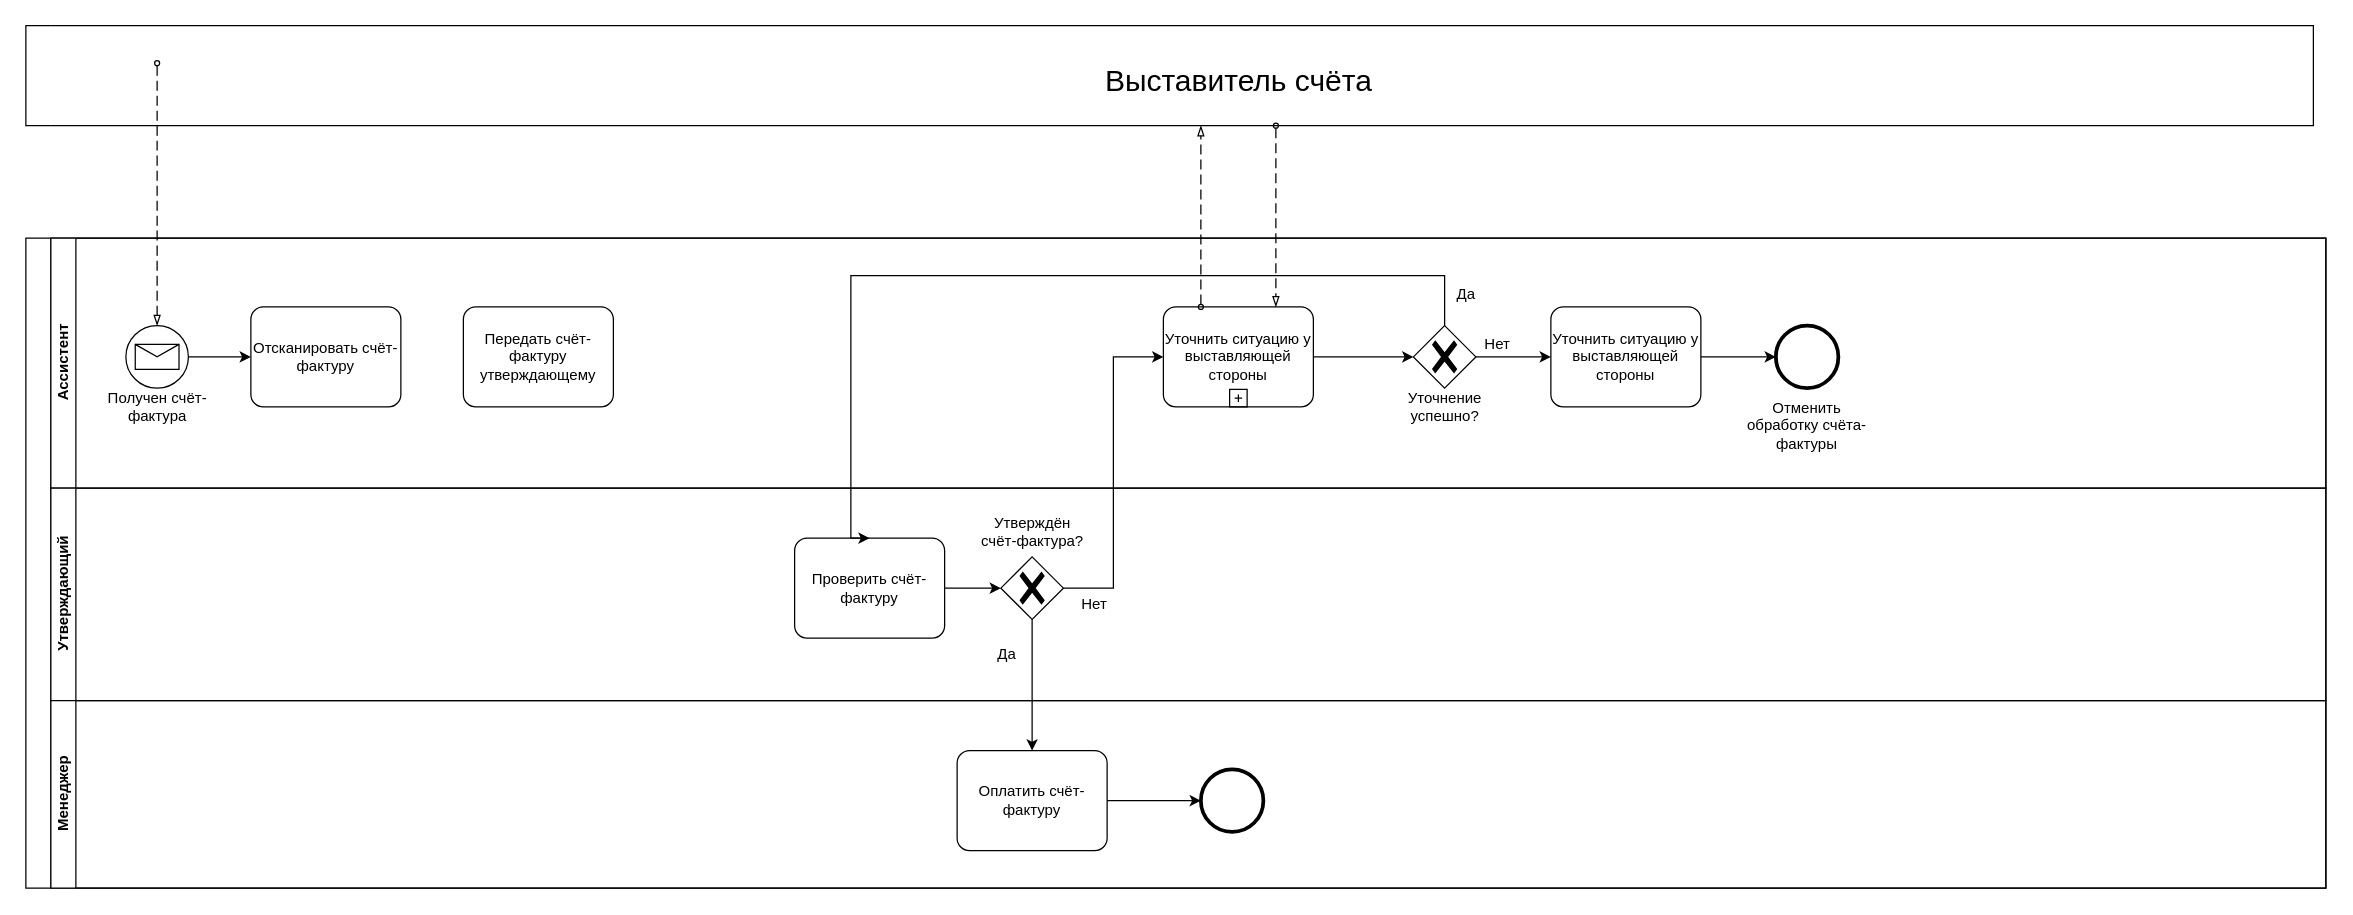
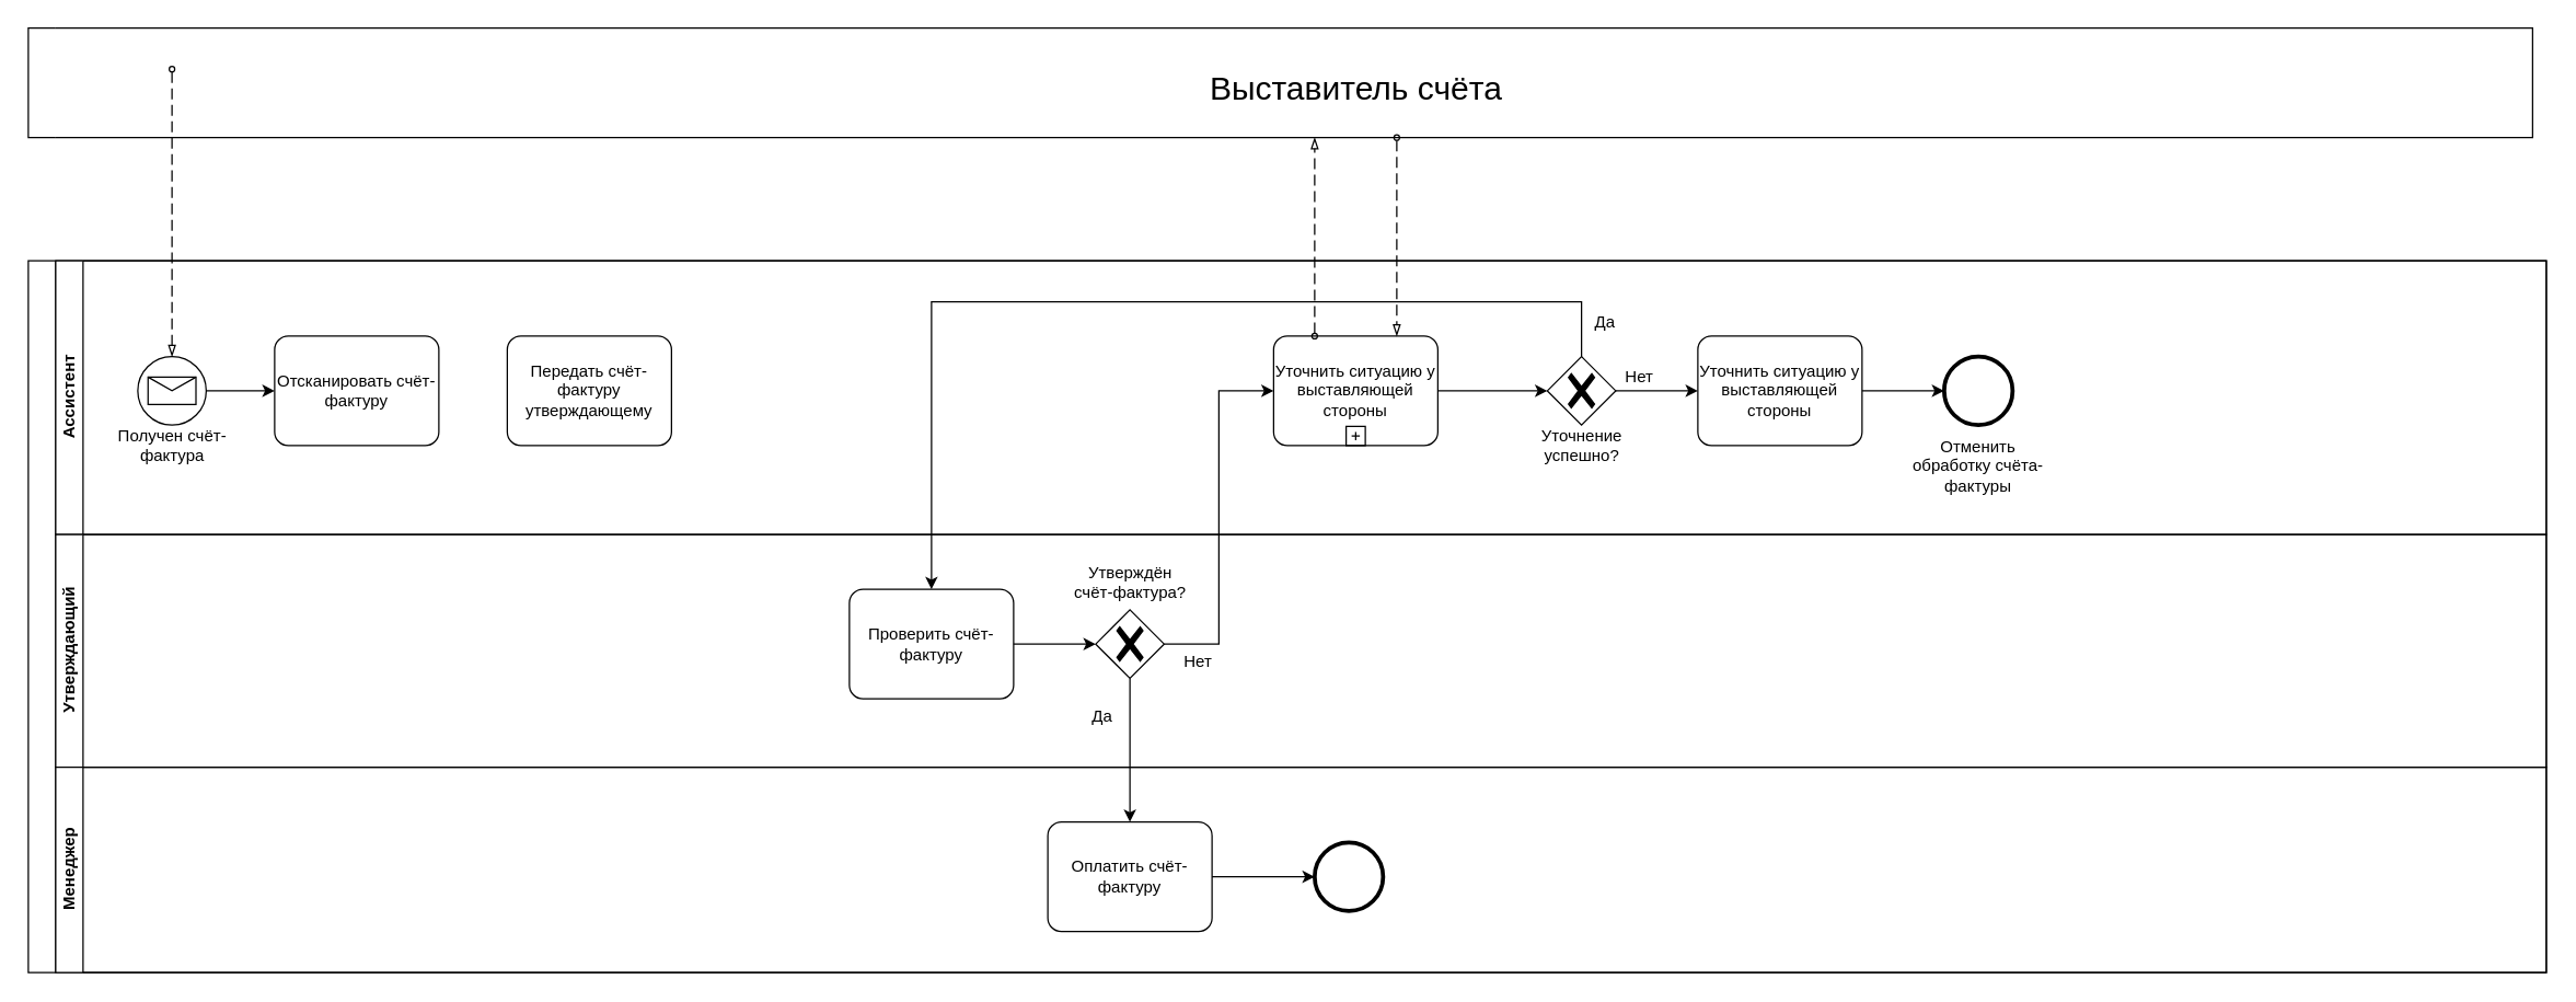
  <mxCell id="0" />
  <mxCell id="1" parent="0" />
  <mxCell id="2" value="" style="swimlane;html=1;startSize=20;fontStyle=0;collapsible=0;horizontal=0;swimlaneLine=0;fillColor=none;whiteSpace=wrap;" vertex="1" parent="1"><mxGeometry x="20" y="20" width="1830" height="80" as="geometry" /></mxCell>
  <mxCell id="3" value="&lt;font style=&quot;font-size: 24px;&quot;&gt;Выставитель счёта&lt;/font&gt;" style="text;html=1;align=center;verticalAlign=middle;resizable=0;points=[];autosize=1;strokeColor=none;fillColor=none;" vertex="1" parent="2"><mxGeometry x="850" y="25" width="240" height="40" as="geometry" /></mxCell>
  <mxCell id="4" value="" style="swimlane;html=1;childLayout=stackLayout;resizeParent=1;resizeParentMax=0;horizontal=0;startSize=20;horizontalStack=0;whiteSpace=wrap;" vertex="1" parent="1"><mxGeometry x="20" y="190" width="1840" height="520" as="geometry" /></mxCell>
  <mxCell id="5" value="Ассистент" style="swimlane;html=1;startSize=20;horizontal=0;" vertex="1" parent="4"><mxGeometry x="20" width="1820" height="200" as="geometry" /></mxCell>
  <mxCell id="6" value="" style="points=[[0.145,0.145,0],[0.5,0,0],[0.855,0.145,0],[1,0.5,0],[0.855,0.855,0],[0.5,1,0],[0.145,0.855,0],[0,0.5,0]];shape=mxgraph.bpmn.event;html=1;verticalLabelPosition=bottom;labelBackgroundColor=#ffffff;verticalAlign=top;align=center;perimeter=ellipsePerimeter;outlineConnect=0;aspect=fixed;outline=standard;symbol=message;" vertex="1" parent="5"><mxGeometry x="60" y="70" width="50" height="50" as="geometry" /></mxCell>
  <mxCell id="7" value="Получен счёт-фактура" style="text;html=1;align=center;verticalAlign=middle;whiteSpace=wrap;rounded=0;" vertex="1" parent="5"><mxGeometry x="42.5" y="120" width="85" height="30" as="geometry" /></mxCell>
  <mxCell id="8" value="Отсканировать счёт-фактуру" style="points=[[0.25,0,0],[0.5,0,0],[0.75,0,0],[1,0.25,0],[1,0.5,0],[1,0.75,0],[0.75,1,0],[0.5,1,0],[0.25,1,0],[0,0.75,0],[0,0.5,0],[0,0.25,0]];shape=mxgraph.bpmn.task;whiteSpace=wrap;rectStyle=rounded;size=10;html=1;container=1;expand=0;collapsible=0;taskMarker=abstract;" vertex="1" parent="5"><mxGeometry x="160" y="55" width="120" height="80" as="geometry" /></mxCell>
  <mxCell id="9" style="edgeStyle=orthogonalEdgeStyle;rounded=0;orthogonalLoop=1;jettySize=auto;html=1;entryX=0;entryY=0.5;entryDx=0;entryDy=0;entryPerimeter=0;" edge="1" parent="5" source="6" target="8"><mxGeometry relative="1" as="geometry" /></mxCell>
  <mxCell id="10" value="Передать счёт-фактуру утверждающему" style="points=[[0.25,0,0],[0.5,0,0],[0.75,0,0],[1,0.25,0],[1,0.5,0],[1,0.75,0],[0.75,1,0],[0.5,1,0],[0.25,1,0],[0,0.75,0],[0,0.5,0],[0,0.25,0]];shape=mxgraph.bpmn.task;whiteSpace=wrap;rectStyle=rounded;size=10;html=1;container=1;expand=0;collapsible=0;taskMarker=abstract;" vertex="1" parent="5"><mxGeometry x="330" y="55" width="120" height="80" as="geometry" /></mxCell>
  <mxCell id="11" style="edgeStyle=orthogonalEdgeStyle;rounded=0;orthogonalLoop=1;jettySize=auto;html=1;entryX=0;entryY=0.5;entryDx=0;entryDy=0;entryPerimeter=0;exitX=1;exitY=0.5;exitDx=0;exitDy=0;exitPerimeter=0;" edge="1" parent="5" source="21" target="12"><mxGeometry relative="1" as="geometry"><mxPoint x="1010" y="95" as="sourcePoint" /><mxPoint x="1090" y="95" as="targetPoint" /></mxGeometry></mxCell>
  <mxCell id="12" value="" style="points=[[0.25,0.25,0],[0.5,0,0],[0.75,0.25,0],[1,0.5,0],[0.75,0.75,0],[0.5,1,0],[0.25,0.75,0],[0,0.5,0]];shape=mxgraph.bpmn.gateway2;html=1;verticalLabelPosition=bottom;labelBackgroundColor=#ffffff;verticalAlign=top;align=center;perimeter=rhombusPerimeter;outlineConnect=0;outline=none;symbol=none;gwType=exclusive;" vertex="1" parent="5"><mxGeometry x="1090" y="70" width="50" height="50" as="geometry" /></mxCell>
  <mxCell id="13" value="Уточнение успешно?" style="text;html=1;align=center;verticalAlign=middle;whiteSpace=wrap;rounded=0;" vertex="1" parent="5"><mxGeometry x="1072.5" y="120" width="85" height="30" as="geometry" /></mxCell>
  <mxCell id="14" value="Да" style="text;html=1;align=center;verticalAlign=middle;whiteSpace=wrap;rounded=0;" vertex="1" parent="5"><mxGeometry x="1090" y="30" width="85" height="30" as="geometry" /></mxCell>
  <mxCell id="15" value="Уточнить ситуацию у выставляющей стороны" style="points=[[0.25,0,0],[0.5,0,0],[0.75,0,0],[1,0.25,0],[1,0.5,0],[1,0.75,0],[0.75,1,0],[0.5,1,0],[0.25,1,0],[0,0.75,0],[0,0.5,0],[0,0.25,0]];shape=mxgraph.bpmn.task;whiteSpace=wrap;rectStyle=rounded;size=10;html=1;container=1;expand=0;collapsible=0;taskMarker=abstract;" vertex="1" parent="5"><mxGeometry x="1200" y="55" width="120" height="80" as="geometry" /></mxCell>
  <mxCell id="16" value="" style="points=[[0.145,0.145,0],[0.5,0,0],[0.855,0.145,0],[1,0.5,0],[0.855,0.855,0],[0.5,1,0],[0.145,0.855,0],[0,0.5,0]];shape=mxgraph.bpmn.event;html=1;verticalLabelPosition=bottom;labelBackgroundColor=#ffffff;verticalAlign=top;align=center;perimeter=ellipsePerimeter;outlineConnect=0;aspect=fixed;outline=end;symbol=terminate2;" vertex="1" parent="5"><mxGeometry x="1380" y="70" width="50" height="50" as="geometry" /></mxCell>
  <mxCell id="17" value="Отменить обработку счёта-фактуры" style="text;html=1;align=center;verticalAlign=middle;whiteSpace=wrap;rounded=0;" vertex="1" parent="5"><mxGeometry x="1356.25" y="135" width="97.5" height="30" as="geometry" /></mxCell>
  <mxCell id="18" style="edgeStyle=orthogonalEdgeStyle;rounded=0;orthogonalLoop=1;jettySize=auto;html=1;entryX=0;entryY=0.5;entryDx=0;entryDy=0;entryPerimeter=0;" edge="1" parent="5" source="12" target="15"><mxGeometry relative="1" as="geometry" /></mxCell>
  <mxCell id="19" style="edgeStyle=orthogonalEdgeStyle;rounded=0;orthogonalLoop=1;jettySize=auto;html=1;entryX=0;entryY=0.5;entryDx=0;entryDy=0;entryPerimeter=0;" edge="1" parent="5" source="15" target="16"><mxGeometry relative="1" as="geometry" /></mxCell>
  <mxCell id="20" value="Нет" style="text;html=1;align=center;verticalAlign=middle;whiteSpace=wrap;rounded=0;" vertex="1" parent="5"><mxGeometry x="1115" y="70" width="85" height="30" as="geometry" /></mxCell>
  <mxCell id="21" value="Уточнить ситуацию у выставляющей стороны" style="points=[[0.25,0,0],[0.5,0,0],[0.75,0,0],[1,0.25,0],[1,0.5,0],[1,0.75,0],[0.75,1,0],[0.5,1,0],[0.25,1,0],[0,0.75,0],[0,0.5,0],[0,0.25,0]];shape=mxgraph.bpmn.task;whiteSpace=wrap;rectStyle=rounded;size=10;html=1;container=1;expand=0;collapsible=0;taskMarker=abstract;isLoopSub=1;" vertex="1" parent="5"><mxGeometry x="890" y="55" width="120" height="80" as="geometry" /></mxCell>
  <mxCell id="22" value="Утверждающий" style="swimlane;html=1;startSize=20;horizontal=0;" vertex="1" parent="4"><mxGeometry x="20" y="200" width="1820" height="170" as="geometry" /></mxCell>
- <mxCell id="23" value="Проверить счёт-фактуру" style="points=[[0.25,0,0],[0.5,0,0],[0.75,0,0],[1,0.25,0],[1,0.5,0],[1,0.75,0],[0.75,1,0],[0.5,1,0],[0.25,1,0],[0,0.75,0],[0,0.5,0],[0,0.25,0]];shape=mxgraph.bpmn.task;whiteSpace=wrap;rectStyle=rounded;size=10;html=1;container=1;expand=0;collapsible=0;taskMarker=abstract;" vertex="1" parent="22"><mxGeometry x="595" y="40" width="120" height="80" as="geometry" /></mxCell>
+ <mxCell id="23" value="Проверить счёт-фактуру" style="points=[[0.25,0,0],[0.5,0,0],[0.75,0,0],[1,0.25,0],[1,0.5,0],[1,0.75,0],[0.75,1,0],[0.5,1,0],[0.25,1,0],[0,0.75,0],[0,0.5,0],[0,0.25,0]];shape=mxgraph.bpmn.task;whiteSpace=wrap;rectStyle=rounded;size=10;html=1;container=1;expand=0;collapsible=0;taskMarker=abstract;" vertex="1" parent="22"><mxGeometry x="580" y="40" width="120" height="80" as="geometry" /></mxCell>
  <mxCell id="24" value="" style="points=[[0.25,0.25,0],[0.5,0,0],[0.75,0.25,0],[1,0.5,0],[0.75,0.75,0],[0.5,1,0],[0.25,0.75,0],[0,0.5,0]];shape=mxgraph.bpmn.gateway2;html=1;verticalLabelPosition=bottom;labelBackgroundColor=#ffffff;verticalAlign=top;align=center;perimeter=rhombusPerimeter;outlineConnect=0;outline=none;symbol=none;gwType=exclusive;" vertex="1" parent="22"><mxGeometry x="760" y="55" width="50" height="50" as="geometry" /></mxCell>
  <mxCell id="25" value="Утверждён счёт-фактура?" style="text;html=1;align=center;verticalAlign=middle;whiteSpace=wrap;rounded=0;" vertex="1" parent="22"><mxGeometry x="742.5" y="20" width="85" height="30" as="geometry" /></mxCell>
  <mxCell id="26" style="edgeStyle=orthogonalEdgeStyle;rounded=0;orthogonalLoop=1;jettySize=auto;html=1;entryX=0;entryY=0.5;entryDx=0;entryDy=0;entryPerimeter=0;" edge="1" parent="22" source="23" target="24"><mxGeometry relative="1" as="geometry" /></mxCell>
  <mxCell id="27" value="Да" style="text;html=1;align=center;verticalAlign=middle;whiteSpace=wrap;rounded=0;" vertex="1" parent="22"><mxGeometry x="740" y="120" width="50" height="25" as="geometry" /></mxCell>
  <mxCell id="28" value="Нет" style="text;html=1;align=center;verticalAlign=middle;whiteSpace=wrap;rounded=0;" vertex="1" parent="22"><mxGeometry x="810" y="80" width="50" height="25" as="geometry" /></mxCell>
  <mxCell id="29" value="Менеджер" style="swimlane;html=1;startSize=20;horizontal=0;" vertex="1" parent="4"><mxGeometry x="20" y="370" width="1820" height="150" as="geometry" /></mxCell>
  <mxCell id="30" value="Оплатить счёт-фактуру" style="points=[[0.25,0,0],[0.5,0,0],[0.75,0,0],[1,0.25,0],[1,0.5,0],[1,0.75,0],[0.75,1,0],[0.5,1,0],[0.25,1,0],[0,0.75,0],[0,0.5,0],[0,0.25,0]];shape=mxgraph.bpmn.task;whiteSpace=wrap;rectStyle=rounded;size=10;html=1;container=1;expand=0;collapsible=0;taskMarker=abstract;" vertex="1" parent="29"><mxGeometry x="725" y="40" width="120" height="80" as="geometry" /></mxCell>
  <mxCell id="31" value="" style="points=[[0.145,0.145,0],[0.5,0,0],[0.855,0.145,0],[1,0.5,0],[0.855,0.855,0],[0.5,1,0],[0.145,0.855,0],[0,0.5,0]];shape=mxgraph.bpmn.event;html=1;verticalLabelPosition=bottom;labelBackgroundColor=#ffffff;verticalAlign=top;align=center;perimeter=ellipsePerimeter;outlineConnect=0;aspect=fixed;outline=end;symbol=terminate2;" vertex="1" parent="29"><mxGeometry x="920" y="55" width="50" height="50" as="geometry" /></mxCell>
  <mxCell id="32" style="edgeStyle=orthogonalEdgeStyle;rounded=0;orthogonalLoop=1;jettySize=auto;html=1;entryX=0;entryY=0.5;entryDx=0;entryDy=0;entryPerimeter=0;" edge="1" parent="29" source="30" target="31"><mxGeometry relative="1" as="geometry" /></mxCell>
  <mxCell id="33" style="edgeStyle=orthogonalEdgeStyle;rounded=0;orthogonalLoop=1;jettySize=auto;html=1;entryX=0.5;entryY=0;entryDx=0;entryDy=0;entryPerimeter=0;" edge="1" parent="4" source="24" target="30"><mxGeometry relative="1" as="geometry" /></mxCell>
  <mxCell id="34" style="edgeStyle=orthogonalEdgeStyle;rounded=0;orthogonalLoop=1;jettySize=auto;html=1;entryX=0;entryY=0.5;entryDx=0;entryDy=0;entryPerimeter=0;" edge="1" parent="4" source="24" target="21"><mxGeometry relative="1" as="geometry"><mxPoint x="910" y="95" as="targetPoint" /></mxGeometry></mxCell>
  <mxCell id="35" style="edgeStyle=orthogonalEdgeStyle;rounded=0;orthogonalLoop=1;jettySize=auto;html=1;entryX=0.5;entryY=0;entryDx=0;entryDy=0;entryPerimeter=0;" edge="1" parent="4" source="12" target="23"><mxGeometry relative="1" as="geometry"><Array as="points"><mxPoint x="1135" y="30" /><mxPoint x="660" y="30" /></Array></mxGeometry></mxCell>
  <mxCell id="36" value="" style="dashed=1;dashPattern=8 4;endArrow=blockThin;endFill=0;startArrow=oval;startFill=0;endSize=6;startSize=4;html=1;rounded=0;entryX=0.5;entryY=0;entryDx=0;entryDy=0;entryPerimeter=0;" edge="1" parent="1" target="6"><mxGeometry width="160" relative="1" as="geometry"><mxPoint x="125" y="50" as="sourcePoint" /><mxPoint x="130" y="240" as="targetPoint" /><Array as="points" /></mxGeometry></mxCell>
  <mxCell id="37" value="" style="dashed=1;dashPattern=8 4;endArrow=blockThin;endFill=0;startArrow=oval;startFill=0;endSize=6;startSize=4;html=1;rounded=0;entryX=0.75;entryY=0;entryDx=0;entryDy=0;entryPerimeter=0;" edge="1" parent="1" target="21"><mxGeometry width="160" relative="1" as="geometry"><mxPoint x="1020" y="100" as="sourcePoint" /><mxPoint x="1020" y="245" as="targetPoint" /><Array as="points" /></mxGeometry></mxCell>
  <mxCell id="38" value="" style="dashed=1;dashPattern=8 4;endArrow=blockThin;endFill=0;startArrow=oval;startFill=0;endSize=6;startSize=4;html=1;rounded=0;exitX=0.25;exitY=0;exitDx=0;exitDy=0;exitPerimeter=0;" edge="1" parent="1" source="21"><mxGeometry width="160" relative="1" as="geometry"><mxPoint x="960" y="245" as="sourcePoint" /><mxPoint x="960" y="100" as="targetPoint" /><Array as="points" /></mxGeometry></mxCell>
